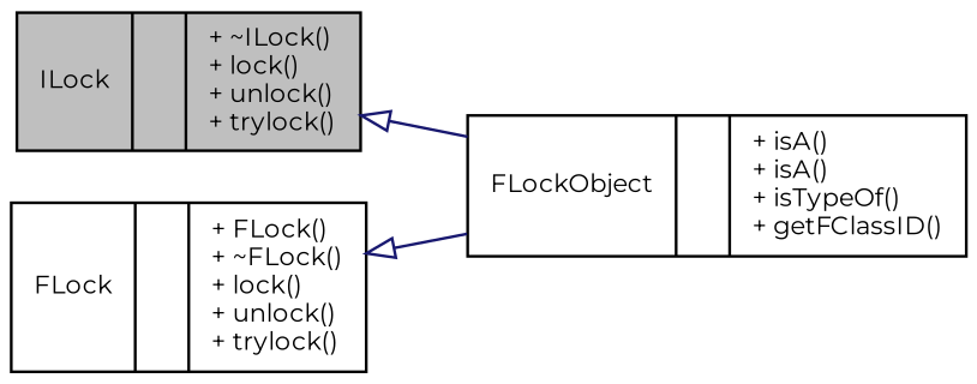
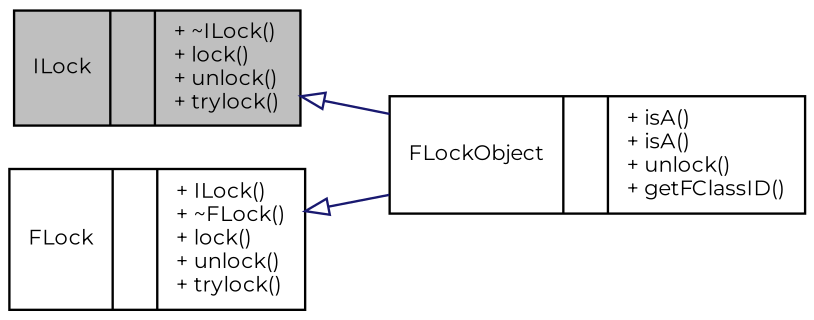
  digraph {
    fontname=Montserrat
    rankdir=LR
    node [color=black fontname=Montserrat fontsize=9 shape=record]
    edge [arrowtail=empty color=midnightblue dir=back fontname=Montserrat fontsize=9 labelfontname=Arial labelfontsize=9 style=solid]
    n1 [fillcolor=grey75 fontcolor=black height=0.2 label="{ILock\n||+ ~ILock()\l+ lock()\l+ unlock()\l+ trylock()\l}" style=filled width=0.4]
-   n2 [height=0.2 label="{FLockObject\n||+ isA()\l+ isA()\l+ isTypeOf()\l+ getFClassID()\l}" width=0.4]
-   n3 [height=0.2 label="{FLock\n||+ FLock()\l+ ~FLock()\l+ lock()\l+ unlock()\l+ trylock()\l}" width=0.4]
+   n2 [height=0.2 label="{FLockObject\n||+ isA()\l+ isA()\l+ unlock()\l+ getFClassID()\l}" width=0.4]
+   n3 [height=0.2 label="{FLock\n||+ ILock()\l+ ~FLock()\l+ lock()\l+ unlock()\l+ trylock()\l}" width=0.4]
    n1 -> n2
    n3 -> n2
  }
